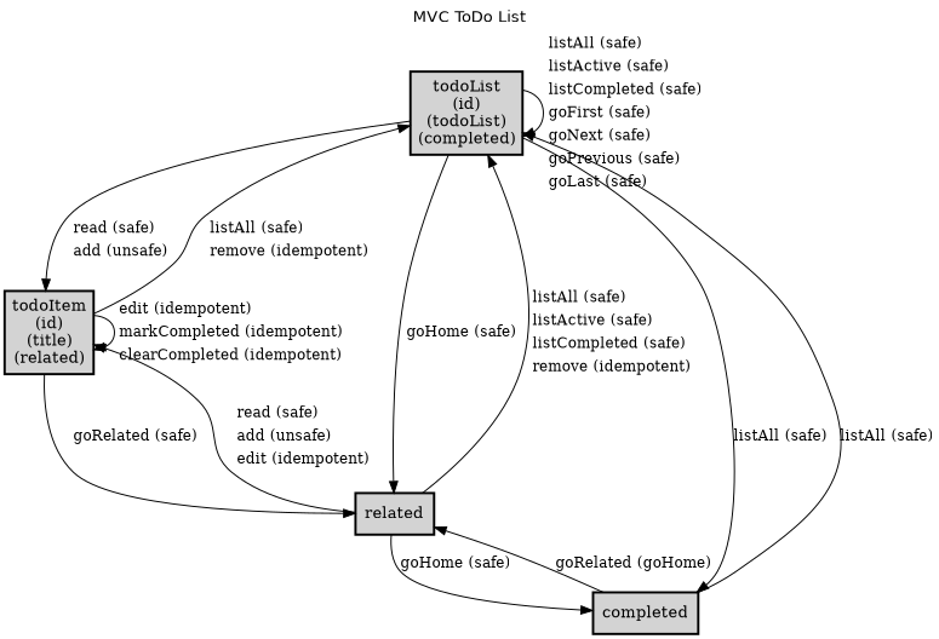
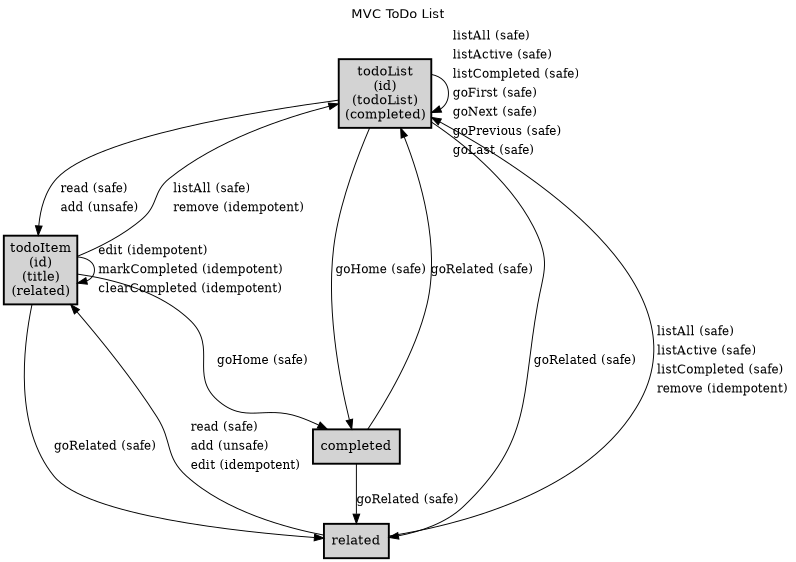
  digraph {
    fontname=Helvetica
    label="MVC ToDo List"
    labelloc=t
    node [fillcolor=lightgray shape=box style="bold,filled"]
    edge [fontsize=13]
    n1 [label=<<table cellspacing="0" cellpadding="5" border="0"><tr><td>todoList<br />(id)<br />(todoList)<br />(completed)<br /></td></tr></table>> margin=0.02]
    n2 [label=<<table cellspacing="0" cellpadding="5" border="0"><tr><td>todoItem<br />(id)<br />(title)<br />(related)<br /></td></tr></table>> margin=0.02]
    n3 [label=completed]
    related
    n1 -> n1 [label=<<table  border="0"><tr><td align="left" href="docs/safe.listAll.html">listAll (safe)</td></tr><tr><td align="left" href="docs/safe.listActive.html">listActive (safe)</td></tr><tr><td align="left" href="docs/safe.listCompleted.html">listCompleted (safe)</td></tr><tr><td align="left" href="docs/safe.goFirst.html">goFirst (safe)</td></tr><tr><td align="left" href="docs/safe.goNext.html">goNext (safe)</td></tr><tr><td align="left" href="docs/safe.goPrevious.html">goPrevious (safe)</td></tr><tr><td align="left" href="docs/safe.goLast.html">goLast (safe)</td></tr></table>>]
    n1 -> n2 [label=<<table  border="0"><tr><td align="left" href="docs/safe.read.html">read (safe)</td></tr><tr><td align="left" href="docs/unsafe.add.html">add (unsafe)</td></tr></table>>]
-   n1 -> n3 [label="listAll (safe)"]
-   n1 -> related [label="goHome (safe)"]
+   n1 -> n3 [label="goHome (safe)"]
+   n1 -> related [label="goRelated (safe)"]
    n2 -> n1 [label=<<table  border="0"><tr><td align="left" href="docs/safe.listAll.html">listAll (safe)</td></tr><tr><td align="left" href="docs/idempotent.remove.html">remove (idempotent)</td></tr></table>>]
    n2 -> n2 [label=<<table  border="0"><tr><td align="left" href="docs/idempotent.edit.html">edit (idempotent)</td></tr><tr><td align="left" href="docs/idempotent.markCompleted.html">markCompleted (idempotent)</td></tr><tr><td align="left" href="docs/idempotent.clearCompleted.html">clearCompleted (idempotent)</td></tr></table>>]
    n2 -> related [label="goRelated (safe)"]
-   n3 -> n1 [label="listAll (safe)"]
-   n3 -> related [label="goRelated (goHome)"]
+   n3 -> n1 [label="goRelated (safe)"]
+   n3 -> related [label="goRelated (safe)"]
    related -> n1 [label=<<table  border="0"><tr><td align="left" href="docs/safe.listAll.html">listAll (safe)</td></tr><tr><td align="left" href="docs/safe.listActive.html">listActive (safe)</td></tr><tr><td align="left" href="docs/safe.listCompleted.html">listCompleted (safe)</td></tr><tr><td align="left" href="docs/idempotent.remove.html">remove (idempotent)</td></tr></table>>]
    related -> n2 [label=<<table  border="0"><tr><td align="left" href="docs/safe.read.html">read (safe)</td></tr><tr><td align="left" href="docs/unsafe.add.html">add (unsafe)</td></tr><tr><td align="left" href="docs/idempotent.edit.html">edit (idempotent)</td></tr></table>>]
-   related -> n3 [label="goHome (safe)"]
+   n2 -> n3 [label="goHome (safe)"]
  }
